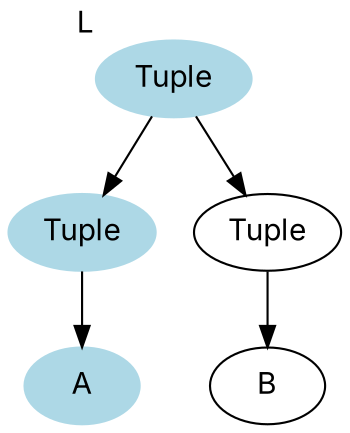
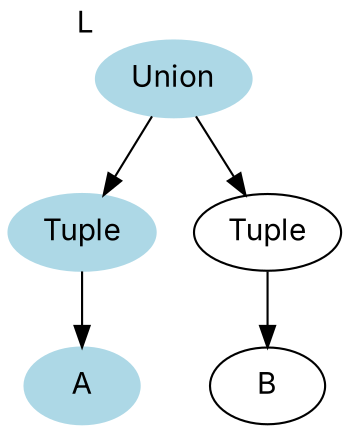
  digraph {
    fontname=Inter
    node [color=lightblue style=filled fontname=Inter]
    edge [fontname=Inter]
-   n1 [label=Tuple xlabel=L]
+   n1 [label=Union xlabel=L]
    n2 [label=Tuple]
    n3 [label=Tuple color="" style=""]
    n4 [label=A]
    n5 [label=B color="" style=""]
    n1 -> n2
    n1 -> n3
    n2 -> n4
    n3 -> n5
  }
